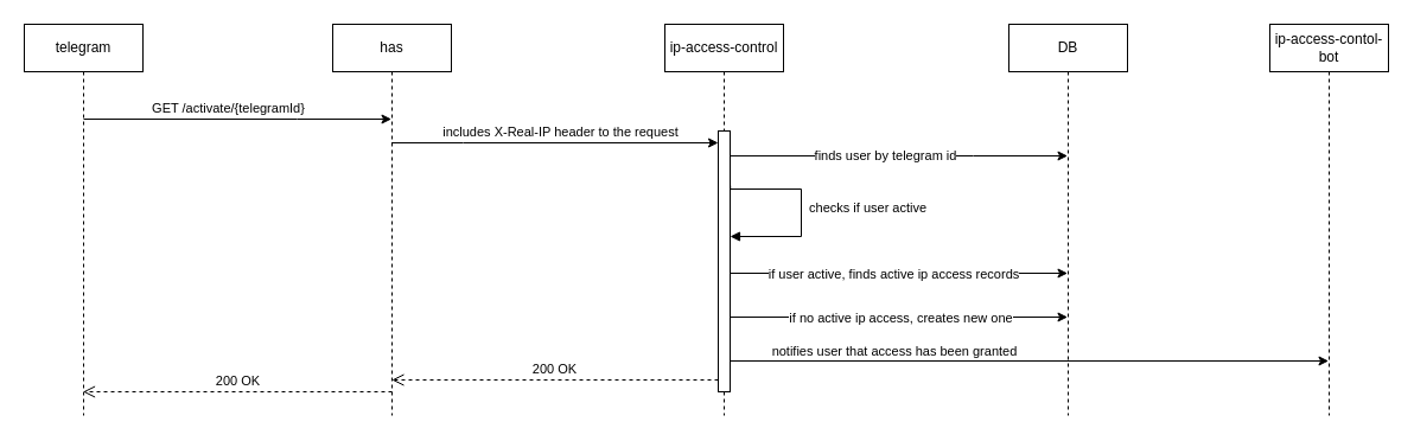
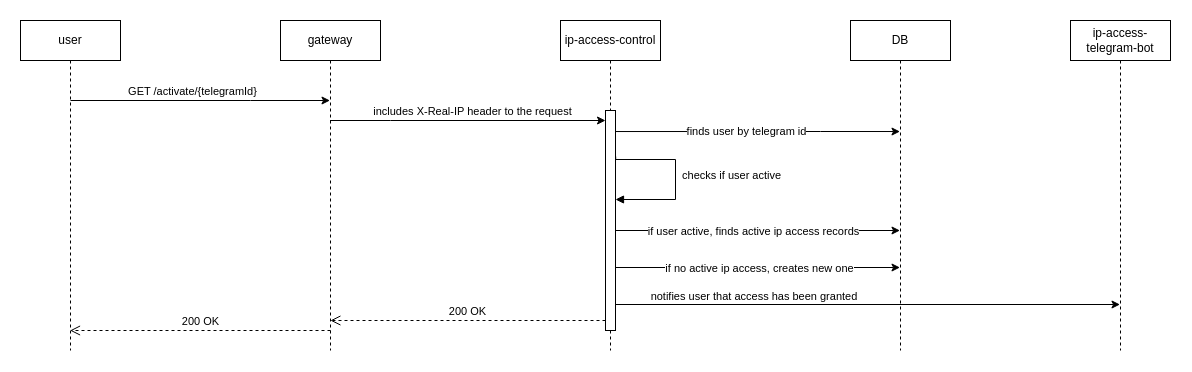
  <mxCell id="0" />
  <mxCell id="1" parent="0" />
  <mxCell id="2" style="edgeStyle=orthogonalEdgeStyle;rounded=0;orthogonalLoop=1;jettySize=auto;html=1;curved=0;" edge="1" parent="1" target="9"><mxGeometry relative="1" as="geometry"><mxPoint x="70.004" y="100" as="sourcePoint" /><mxPoint x="280" y="100" as="targetPoint" /><Array as="points"><mxPoint x="250" y="100" /><mxPoint x="250" y="100" /></Array></mxGeometry></mxCell>
  <mxCell id="3" value="GET /activate/{telegramId}" style="edgeLabel;html=1;align=center;verticalAlign=middle;resizable=0;points=[];" vertex="1" connectable="0" parent="2"><mxGeometry x="-0.066" relative="1" as="geometry"><mxPoint y="-10" as="offset" /></mxGeometry></mxCell>
- <mxCell id="4" value="telegram" style="shape=umlLifeline;perimeter=lifelinePerimeter;whiteSpace=wrap;html=1;container=1;dropTarget=0;collapsible=0;recursiveResize=0;outlineConnect=0;portConstraint=eastwest;newEdgeStyle={&quot;curved&quot;:0,&quot;rounded&quot;:0};" vertex="1" parent="1"><mxGeometry x="20" y="20" width="100" height="330" as="geometry" /></mxCell>
+ <mxCell id="4" value="user" style="shape=umlLifeline;perimeter=lifelinePerimeter;whiteSpace=wrap;html=1;container=1;dropTarget=0;collapsible=0;recursiveResize=0;outlineConnect=0;portConstraint=eastwest;newEdgeStyle={&quot;curved&quot;:0,&quot;rounded&quot;:0};" vertex="1" parent="1"><mxGeometry x="20" y="20" width="100" height="330" as="geometry" /></mxCell>
  <mxCell id="5" value="ip-access-control" style="shape=umlLifeline;perimeter=lifelinePerimeter;whiteSpace=wrap;html=1;container=1;dropTarget=0;collapsible=0;recursiveResize=0;outlineConnect=0;portConstraint=eastwest;newEdgeStyle={&quot;curved&quot;:0,&quot;rounded&quot;:0};" vertex="1" parent="1"><mxGeometry x="560" y="20" width="100" height="330" as="geometry" /></mxCell>
  <mxCell id="6" value="" style="html=1;points=[[0,0,0,0,5],[0,1,0,0,-5],[1,0,0,0,5],[1,1,0,0,-5]];perimeter=orthogonalPerimeter;outlineConnect=0;targetShapes=umlLifeline;portConstraint=eastwest;newEdgeStyle={&quot;curved&quot;:0,&quot;rounded&quot;:0};" vertex="1" parent="5"><mxGeometry x="45" y="90" width="10" height="220" as="geometry" /></mxCell>
  <mxCell id="7" style="edgeStyle=orthogonalEdgeStyle;rounded=0;orthogonalLoop=1;jettySize=auto;html=1;curved=0;" edge="1" parent="1" source="9" target="6"><mxGeometry relative="1" as="geometry"><mxPoint x="295.004" y="120" as="sourcePoint" /><mxPoint x="550" y="120" as="targetPoint" /><Array as="points"><mxPoint x="390" y="120" /><mxPoint x="390" y="120" /></Array></mxGeometry></mxCell>
  <mxCell id="8" value="includes X-Real-IP header to the request" style="edgeLabel;html=1;align=center;verticalAlign=middle;resizable=0;points=[];" vertex="1" connectable="0" parent="7"><mxGeometry x="0.028" y="-1" relative="1" as="geometry"><mxPoint y="-11" as="offset" /></mxGeometry></mxCell>
- <mxCell id="9" value="has" style="shape=umlLifeline;perimeter=lifelinePerimeter;whiteSpace=wrap;html=1;container=1;dropTarget=0;collapsible=0;recursiveResize=0;outlineConnect=0;portConstraint=eastwest;newEdgeStyle={&quot;curved&quot;:0,&quot;rounded&quot;:0};" vertex="1" parent="1"><mxGeometry x="280" y="20" width="100" height="330" as="geometry" /></mxCell>
+ <mxCell id="9" value="gateway" style="shape=umlLifeline;perimeter=lifelinePerimeter;whiteSpace=wrap;html=1;container=1;dropTarget=0;collapsible=0;recursiveResize=0;outlineConnect=0;portConstraint=eastwest;newEdgeStyle={&quot;curved&quot;:0,&quot;rounded&quot;:0};" vertex="1" parent="1"><mxGeometry x="280" y="20" width="100" height="330" as="geometry" /></mxCell>
  <mxCell id="10" value="DB" style="shape=umlLifeline;perimeter=lifelinePerimeter;whiteSpace=wrap;html=1;container=1;dropTarget=0;collapsible=0;recursiveResize=0;outlineConnect=0;portConstraint=eastwest;newEdgeStyle={&quot;curved&quot;:0,&quot;rounded&quot;:0};" vertex="1" parent="1"><mxGeometry x="850" y="20" width="100" height="330" as="geometry" /></mxCell>
  <mxCell id="11" style="edgeStyle=orthogonalEdgeStyle;rounded=0;orthogonalLoop=1;jettySize=auto;html=1;curved=0;" edge="1" parent="1"><mxGeometry relative="1" as="geometry"><mxPoint x="615" y="131.037" as="sourcePoint" /><mxPoint x="899.5" y="131.037" as="targetPoint" /><Array as="points"><mxPoint x="820" y="131" /><mxPoint x="820" y="131" /></Array></mxGeometry></mxCell>
  <mxCell id="12" value="finds user by telegram id" style="edgeLabel;html=1;align=center;verticalAlign=middle;resizable=0;points=[];" vertex="1" connectable="0" parent="11"><mxGeometry x="-0.077" y="1" relative="1" as="geometry"><mxPoint as="offset" /></mxGeometry></mxCell>
  <mxCell id="13" value="&amp;nbsp;checks if user active" style="html=1;align=left;spacingLeft=2;endArrow=block;rounded=0;edgeStyle=orthogonalEdgeStyle;curved=0;rounded=0;" edge="1" target="6" parent="1"><mxGeometry x="-0.025" relative="1" as="geometry"><mxPoint x="615.177" y="156" as="sourcePoint" /><Array as="points"><mxPoint x="615" y="159" /><mxPoint x="675" y="159" /><mxPoint x="675" y="199" /></Array><mxPoint x="615" y="206" as="targetPoint" /><mxPoint as="offset" /></mxGeometry></mxCell>
  <mxCell id="14" style="edgeStyle=orthogonalEdgeStyle;rounded=0;orthogonalLoop=1;jettySize=auto;html=1;curved=0;" edge="1" parent="1" source="6" target="10"><mxGeometry relative="1" as="geometry"><Array as="points"><mxPoint x="820" y="230" /><mxPoint x="820" y="230" /></Array></mxGeometry></mxCell>
  <mxCell id="15" value="if user active, finds active ip access records" style="edgeLabel;html=1;align=center;verticalAlign=middle;resizable=0;points=[];" vertex="1" connectable="0" parent="14"><mxGeometry x="-0.095" relative="1" as="geometry"><mxPoint x="8" as="offset" /></mxGeometry></mxCell>
  <mxCell id="16" style="edgeStyle=orthogonalEdgeStyle;rounded=0;orthogonalLoop=1;jettySize=auto;html=1;curved=0;" edge="1" parent="1"><mxGeometry relative="1" as="geometry"><mxPoint x="615" y="267" as="sourcePoint" /><mxPoint x="899.5" y="267" as="targetPoint" /><Array as="points"><mxPoint x="820" y="267" /><mxPoint x="820" y="267" /></Array></mxGeometry></mxCell>
  <mxCell id="17" value="if no active ip access, creates new one" style="edgeLabel;html=1;align=center;verticalAlign=middle;resizable=0;points=[];" vertex="1" connectable="0" parent="16"><mxGeometry x="-0.133" relative="1" as="geometry"><mxPoint x="20" as="offset" /></mxGeometry></mxCell>
- <mxCell id="18" value="ip-access-contol-bot" style="shape=umlLifeline;perimeter=lifelinePerimeter;whiteSpace=wrap;html=1;container=1;dropTarget=0;collapsible=0;recursiveResize=0;outlineConnect=0;portConstraint=eastwest;newEdgeStyle={&quot;curved&quot;:0,&quot;rounded&quot;:0};" vertex="1" parent="1"><mxGeometry x="1070" y="20" width="100" height="330" as="geometry" /></mxCell>
+ <mxCell id="18" value="ip-access-telegram-bot" style="shape=umlLifeline;perimeter=lifelinePerimeter;whiteSpace=wrap;html=1;container=1;dropTarget=0;collapsible=0;recursiveResize=0;outlineConnect=0;portConstraint=eastwest;newEdgeStyle={&quot;curved&quot;:0,&quot;rounded&quot;:0};" vertex="1" parent="1"><mxGeometry x="1070" y="20" width="100" height="330" as="geometry" /></mxCell>
  <mxCell id="19" style="edgeStyle=orthogonalEdgeStyle;rounded=0;orthogonalLoop=1;jettySize=auto;html=1;curved=0;" edge="1" parent="1" target="18"><mxGeometry relative="1" as="geometry"><mxPoint x="615" y="303" as="sourcePoint" /><mxPoint x="1119.5" y="303" as="targetPoint" /><Array as="points"><mxPoint x="615" y="304" /></Array></mxGeometry></mxCell>
  <mxCell id="20" value="notifies user that access has been granted&amp;nbsp;" style="edgeLabel;html=1;align=center;verticalAlign=middle;resizable=0;points=[];" vertex="1" connectable="0" parent="19"><mxGeometry x="-0.585" y="1" relative="1" as="geometry"><mxPoint x="35" y="-8" as="offset" /></mxGeometry></mxCell>
  <mxCell id="21" value="200 OK" style="html=1;verticalAlign=bottom;endArrow=open;dashed=1;endSize=8;curved=0;rounded=0;" edge="1" parent="1"><mxGeometry relative="1" as="geometry"><mxPoint x="605" y="320" as="sourcePoint" /><mxPoint x="329.875" y="320" as="targetPoint" /></mxGeometry></mxCell>
  <mxCell id="22" value="200 OK" style="html=1;verticalAlign=bottom;endArrow=open;dashed=1;endSize=8;curved=0;rounded=0;" edge="1" parent="1" target="4"><mxGeometry x="-0.001" relative="1" as="geometry"><mxPoint x="330" y="330" as="sourcePoint" /><mxPoint x="250" y="330" as="targetPoint" /><mxPoint as="offset" /></mxGeometry></mxCell>
